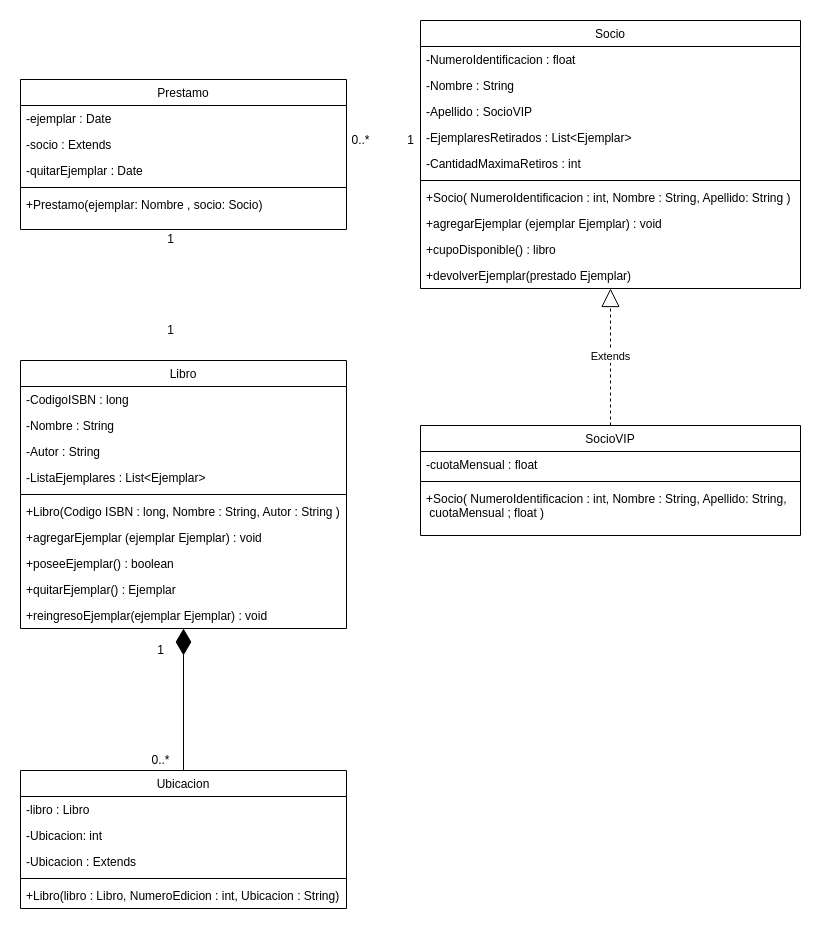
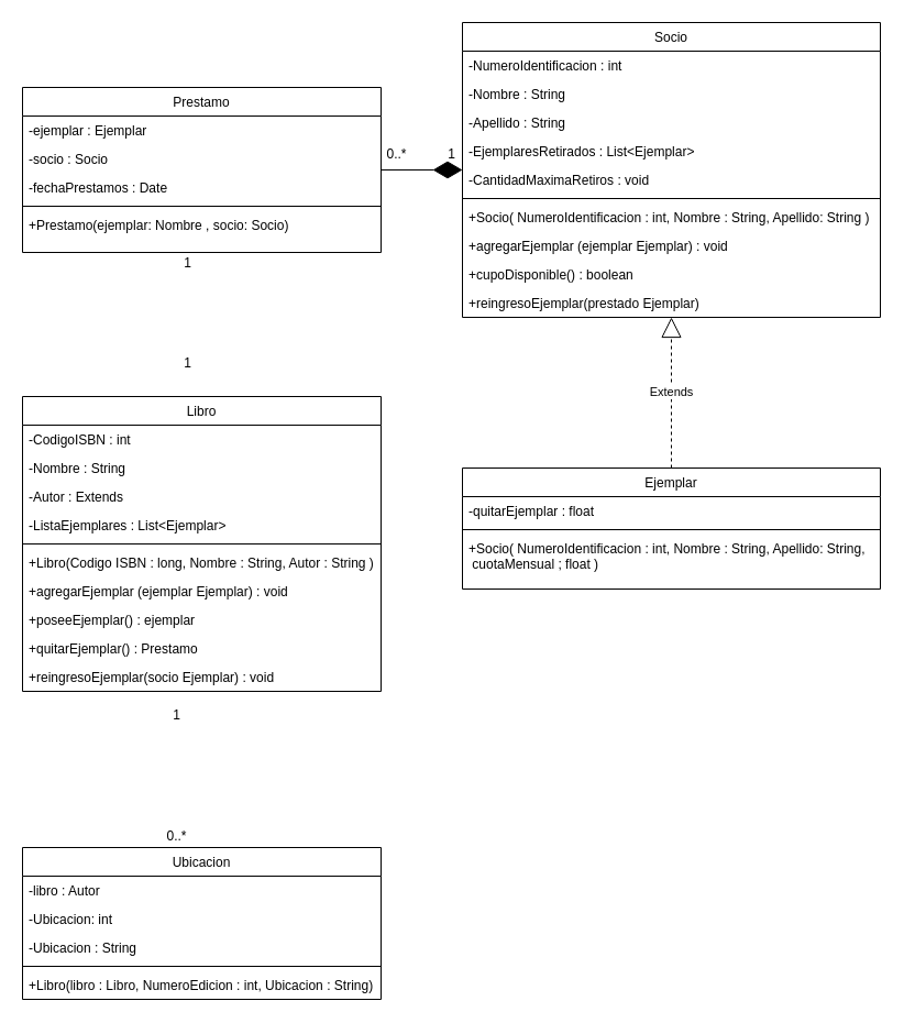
  <mxCell id="0" />
  <mxCell id="1" parent="0" />
  <mxCell id="2" value="Libro" style="swimlane;fontStyle=0;align=center;verticalAlign=top;childLayout=stackLayout;horizontal=1;startSize=26;horizontalStack=0;resizeParent=1;resizeLast=0;collapsible=1;marginBottom=0;rounded=0;shadow=0;strokeWidth=1;" parent="1" vertex="1"><mxGeometry x="20" y="360" width="326" height="268" as="geometry"><mxRectangle x="230" y="140" width="160" height="26" as="alternateBounds" /></mxGeometry></mxCell>
- <mxCell id="3" value="-CodigoISBN : long" style="text;align=left;verticalAlign=top;spacingLeft=4;spacingRight=4;overflow=hidden;rotatable=0;points=[[0,0.5],[1,0.5]];portConstraint=eastwest;" parent="2" vertex="1"><mxGeometry y="26" width="326" height="26" as="geometry" /></mxCell>
+ <mxCell id="3" value="-CodigoISBN : int" style="text;align=left;verticalAlign=top;spacingLeft=4;spacingRight=4;overflow=hidden;rotatable=0;points=[[0,0.5],[1,0.5]];portConstraint=eastwest;" parent="2" vertex="1"><mxGeometry y="26" width="326" height="26" as="geometry" /></mxCell>
  <mxCell id="4" value="-Nombre : String" style="text;align=left;verticalAlign=top;spacingLeft=4;spacingRight=4;overflow=hidden;rotatable=0;points=[[0,0.5],[1,0.5]];portConstraint=eastwest;rounded=0;shadow=0;html=0;" parent="2" vertex="1"><mxGeometry y="52" width="326" height="26" as="geometry" /></mxCell>
- <mxCell id="5" value="-Autor : String" style="text;align=left;verticalAlign=top;spacingLeft=4;spacingRight=4;overflow=hidden;rotatable=0;points=[[0,0.5],[1,0.5]];portConstraint=eastwest;rounded=0;shadow=0;html=0;" parent="2" vertex="1"><mxGeometry y="78" width="326" height="26" as="geometry" /></mxCell>
+ <mxCell id="5" value="-Autor : Extends" style="text;align=left;verticalAlign=top;spacingLeft=4;spacingRight=4;overflow=hidden;rotatable=0;points=[[0,0.5],[1,0.5]];portConstraint=eastwest;rounded=0;shadow=0;html=0;" parent="2" vertex="1"><mxGeometry y="78" width="326" height="26" as="geometry" /></mxCell>
  <mxCell id="6" value="-ListaEjemplares : List&lt;Ejemplar&gt;" style="text;align=left;verticalAlign=top;spacingLeft=4;spacingRight=4;overflow=hidden;rotatable=0;points=[[0,0.5],[1,0.5]];portConstraint=eastwest;rounded=0;shadow=0;html=0;" parent="2" vertex="1"><mxGeometry y="104" width="326" height="26" as="geometry" /></mxCell>
  <mxCell id="7" value="" style="line;html=1;strokeWidth=1;align=left;verticalAlign=middle;spacingTop=-1;spacingLeft=3;spacingRight=3;rotatable=0;labelPosition=right;points=[];portConstraint=eastwest;" parent="2" vertex="1"><mxGeometry y="130" width="326" height="8" as="geometry" /></mxCell>
  <mxCell id="8" value="+Libro(Codigo ISBN : long, Nombre : String, Autor : String )" style="text;align=left;verticalAlign=top;spacingLeft=4;spacingRight=4;overflow=hidden;rotatable=0;points=[[0,0.5],[1,0.5]];portConstraint=eastwest;" parent="2" vertex="1"><mxGeometry y="138" width="326" height="26" as="geometry" /></mxCell>
  <mxCell id="9" value="+agregarEjemplar (ejemplar Ejemplar) : void" style="text;align=left;verticalAlign=top;spacingLeft=4;spacingRight=4;overflow=hidden;rotatable=0;points=[[0,0.5],[1,0.5]];portConstraint=eastwest;" parent="2" vertex="1"><mxGeometry y="164" width="326" height="26" as="geometry" /></mxCell>
- <mxCell id="10" value="+poseeEjemplar() : boolean" style="text;align=left;verticalAlign=top;spacingLeft=4;spacingRight=4;overflow=hidden;rotatable=0;points=[[0,0.5],[1,0.5]];portConstraint=eastwest;" parent="2" vertex="1"><mxGeometry y="190" width="326" height="26" as="geometry" /></mxCell>
- <mxCell id="11" value="+quitarEjemplar() : Ejemplar" style="text;align=left;verticalAlign=top;spacingLeft=4;spacingRight=4;overflow=hidden;rotatable=0;points=[[0,0.5],[1,0.5]];portConstraint=eastwest;" parent="2" vertex="1"><mxGeometry y="216" width="326" height="26" as="geometry" /></mxCell>
- <mxCell id="12" value="+reingresoEjemplar(ejemplar Ejemplar) : void" style="text;align=left;verticalAlign=top;spacingLeft=4;spacingRight=4;overflow=hidden;rotatable=0;points=[[0,0.5],[1,0.5]];portConstraint=eastwest;" parent="2" vertex="1"><mxGeometry y="242" width="326" height="26" as="geometry" /></mxCell>
+ <mxCell id="10" value="+poseeEjemplar() : ejemplar" style="text;align=left;verticalAlign=top;spacingLeft=4;spacingRight=4;overflow=hidden;rotatable=0;points=[[0,0.5],[1,0.5]];portConstraint=eastwest;" parent="2" vertex="1"><mxGeometry y="190" width="326" height="26" as="geometry" /></mxCell>
+ <mxCell id="11" value="+quitarEjemplar() : Prestamo" style="text;align=left;verticalAlign=top;spacingLeft=4;spacingRight=4;overflow=hidden;rotatable=0;points=[[0,0.5],[1,0.5]];portConstraint=eastwest;" parent="2" vertex="1"><mxGeometry y="216" width="326" height="26" as="geometry" /></mxCell>
+ <mxCell id="12" value="+reingresoEjemplar(socio Ejemplar) : void" style="text;align=left;verticalAlign=top;spacingLeft=4;spacingRight=4;overflow=hidden;rotatable=0;points=[[0,0.5],[1,0.5]];portConstraint=eastwest;" parent="2" vertex="1"><mxGeometry y="242" width="326" height="26" as="geometry" /></mxCell>
  <mxCell id="13" value="Socio" style="swimlane;fontStyle=0;align=center;verticalAlign=top;childLayout=stackLayout;horizontal=1;startSize=26;horizontalStack=0;resizeParent=1;resizeLast=0;collapsible=1;marginBottom=0;rounded=0;shadow=0;strokeWidth=1;" parent="1" vertex="1"><mxGeometry x="420" y="20" width="380" height="268" as="geometry"><mxRectangle x="230" y="140" width="160" height="26" as="alternateBounds" /></mxGeometry></mxCell>
- <mxCell id="14" value="-NumeroIdentificacion : float" style="text;align=left;verticalAlign=top;spacingLeft=4;spacingRight=4;overflow=hidden;rotatable=0;points=[[0,0.5],[1,0.5]];portConstraint=eastwest;" parent="13" vertex="1"><mxGeometry y="26" width="380" height="26" as="geometry" /></mxCell>
+ <mxCell id="14" value="-NumeroIdentificacion : int" style="text;align=left;verticalAlign=top;spacingLeft=4;spacingRight=4;overflow=hidden;rotatable=0;points=[[0,0.5],[1,0.5]];portConstraint=eastwest;" parent="13" vertex="1"><mxGeometry y="26" width="380" height="26" as="geometry" /></mxCell>
  <mxCell id="15" value="-Nombre : String" style="text;align=left;verticalAlign=top;spacingLeft=4;spacingRight=4;overflow=hidden;rotatable=0;points=[[0,0.5],[1,0.5]];portConstraint=eastwest;rounded=0;shadow=0;html=0;" parent="13" vertex="1"><mxGeometry y="52" width="380" height="26" as="geometry" /></mxCell>
- <mxCell id="16" value="-Apellido : SocioVIP" style="text;align=left;verticalAlign=top;spacingLeft=4;spacingRight=4;overflow=hidden;rotatable=0;points=[[0,0.5],[1,0.5]];portConstraint=eastwest;rounded=0;shadow=0;html=0;" parent="13" vertex="1"><mxGeometry y="78" width="380" height="26" as="geometry" /></mxCell>
+ <mxCell id="16" value="-Apellido : String" style="text;align=left;verticalAlign=top;spacingLeft=4;spacingRight=4;overflow=hidden;rotatable=0;points=[[0,0.5],[1,0.5]];portConstraint=eastwest;rounded=0;shadow=0;html=0;" parent="13" vertex="1"><mxGeometry y="78" width="380" height="26" as="geometry" /></mxCell>
  <mxCell id="17" value="-EjemplaresRetirados : List&lt;Ejemplar&gt;" style="text;align=left;verticalAlign=top;spacingLeft=4;spacingRight=4;overflow=hidden;rotatable=0;points=[[0,0.5],[1,0.5]];portConstraint=eastwest;rounded=0;shadow=0;html=0;" parent="13" vertex="1"><mxGeometry y="104" width="380" height="26" as="geometry" /></mxCell>
- <mxCell id="18" value="-CantidadMaximaRetiros : int" style="text;align=left;verticalAlign=top;spacingLeft=4;spacingRight=4;overflow=hidden;rotatable=0;points=[[0,0.5],[1,0.5]];portConstraint=eastwest;rounded=0;shadow=0;html=0;" parent="13" vertex="1"><mxGeometry y="130" width="380" height="26" as="geometry" /></mxCell>
+ <mxCell id="18" value="-CantidadMaximaRetiros : void" style="text;align=left;verticalAlign=top;spacingLeft=4;spacingRight=4;overflow=hidden;rotatable=0;points=[[0,0.5],[1,0.5]];portConstraint=eastwest;rounded=0;shadow=0;html=0;" parent="13" vertex="1"><mxGeometry y="130" width="380" height="26" as="geometry" /></mxCell>
  <mxCell id="19" value="" style="line;html=1;strokeWidth=1;align=left;verticalAlign=middle;spacingTop=-1;spacingLeft=3;spacingRight=3;rotatable=0;labelPosition=right;points=[];portConstraint=eastwest;" parent="13" vertex="1"><mxGeometry y="156" width="380" height="8" as="geometry" /></mxCell>
  <mxCell id="20" value="+Socio( NumeroIdentificacion : int, Nombre : String, Apellido: String )" style="text;align=left;verticalAlign=top;spacingLeft=4;spacingRight=4;overflow=hidden;rotatable=0;points=[[0,0.5],[1,0.5]];portConstraint=eastwest;" parent="13" vertex="1"><mxGeometry y="164" width="380" height="26" as="geometry" /></mxCell>
  <mxCell id="21" value="+agregarEjemplar (ejemplar Ejemplar) : void" style="text;align=left;verticalAlign=top;spacingLeft=4;spacingRight=4;overflow=hidden;rotatable=0;points=[[0,0.5],[1,0.5]];portConstraint=eastwest;" parent="13" vertex="1"><mxGeometry y="190" width="380" height="26" as="geometry" /></mxCell>
- <mxCell id="22" value="+cupoDisponible() : libro" style="text;align=left;verticalAlign=top;spacingLeft=4;spacingRight=4;overflow=hidden;rotatable=0;points=[[0,0.5],[1,0.5]];portConstraint=eastwest;" vertex="1" parent="13"><mxGeometry y="216" width="380" height="26" as="geometry" /></mxCell>
- <mxCell id="23" value="+devolverEjemplar(prestado Ejemplar)" style="text;align=left;verticalAlign=top;spacingLeft=4;spacingRight=4;overflow=hidden;rotatable=0;points=[[0,0.5],[1,0.5]];portConstraint=eastwest;" vertex="1" parent="13"><mxGeometry y="242" width="380" height="26" as="geometry" /></mxCell>
- <mxCell id="24" value="SocioVIP" style="swimlane;fontStyle=0;align=center;verticalAlign=top;childLayout=stackLayout;horizontal=1;startSize=26;horizontalStack=0;resizeParent=1;resizeLast=0;collapsible=1;marginBottom=0;rounded=0;shadow=0;strokeWidth=1;" parent="1" vertex="1"><mxGeometry x="420" y="425" width="380" height="110" as="geometry"><mxRectangle x="230" y="140" width="160" height="26" as="alternateBounds" /></mxGeometry></mxCell>
- <mxCell id="25" value="-cuotaMensual : float" style="text;align=left;verticalAlign=top;spacingLeft=4;spacingRight=4;overflow=hidden;rotatable=0;points=[[0,0.5],[1,0.5]];portConstraint=eastwest;rounded=0;shadow=0;html=0;" parent="24" vertex="1"><mxGeometry y="26" width="380" height="26" as="geometry" /></mxCell>
+ <mxCell id="22" value="+cupoDisponible() : boolean" style="text;align=left;verticalAlign=top;spacingLeft=4;spacingRight=4;overflow=hidden;rotatable=0;points=[[0,0.5],[1,0.5]];portConstraint=eastwest;" vertex="1" parent="13"><mxGeometry y="216" width="380" height="26" as="geometry" /></mxCell>
+ <mxCell id="23" value="+reingresoEjemplar(prestado Ejemplar)" style="text;align=left;verticalAlign=top;spacingLeft=4;spacingRight=4;overflow=hidden;rotatable=0;points=[[0,0.5],[1,0.5]];portConstraint=eastwest;" vertex="1" parent="13"><mxGeometry y="242" width="380" height="26" as="geometry" /></mxCell>
+ <mxCell id="24" value="Ejemplar" style="swimlane;fontStyle=0;align=center;verticalAlign=top;childLayout=stackLayout;horizontal=1;startSize=26;horizontalStack=0;resizeParent=1;resizeLast=0;collapsible=1;marginBottom=0;rounded=0;shadow=0;strokeWidth=1;" parent="1" vertex="1"><mxGeometry x="420" y="425" width="380" height="110" as="geometry"><mxRectangle x="230" y="140" width="160" height="26" as="alternateBounds" /></mxGeometry></mxCell>
+ <mxCell id="25" value="-quitarEjemplar : float" style="text;align=left;verticalAlign=top;spacingLeft=4;spacingRight=4;overflow=hidden;rotatable=0;points=[[0,0.5],[1,0.5]];portConstraint=eastwest;rounded=0;shadow=0;html=0;" parent="24" vertex="1"><mxGeometry y="26" width="380" height="26" as="geometry" /></mxCell>
  <mxCell id="26" value="" style="line;html=1;strokeWidth=1;align=left;verticalAlign=middle;spacingTop=-1;spacingLeft=3;spacingRight=3;rotatable=0;labelPosition=right;points=[];portConstraint=eastwest;" parent="24" vertex="1"><mxGeometry y="52" width="380" height="8" as="geometry" /></mxCell>
  <mxCell id="27" value="+Socio( NumeroIdentificacion : int, Nombre : String, Apellido: String,&#10; cuotaMensual ; float )" style="text;align=left;verticalAlign=top;spacingLeft=4;spacingRight=4;overflow=hidden;rotatable=0;points=[[0,0.5],[1,0.5]];portConstraint=eastwest;" parent="24" vertex="1"><mxGeometry y="60" width="380" height="40" as="geometry" /></mxCell>
  <mxCell id="28" value="Extends" style="endArrow=block;endSize=16;endFill=0;html=1;dashed=1;" parent="1" source="24" target="13" edge="1"><mxGeometry width="160" relative="1" as="geometry"><mxPoint x="440" y="190" as="sourcePoint" /><mxPoint x="600" y="190" as="targetPoint" /></mxGeometry></mxCell>
  <mxCell id="29" value="Ubicacion" style="swimlane;fontStyle=0;align=center;verticalAlign=top;childLayout=stackLayout;horizontal=1;startSize=26;horizontalStack=0;resizeParent=1;resizeLast=0;collapsible=1;marginBottom=0;rounded=0;shadow=0;strokeWidth=1;" parent="1" vertex="1"><mxGeometry x="20" y="770" width="326" height="138" as="geometry"><mxRectangle x="230" y="140" width="160" height="26" as="alternateBounds" /></mxGeometry></mxCell>
- <mxCell id="30" value="-libro : Libro" style="text;align=left;verticalAlign=top;spacingLeft=4;spacingRight=4;overflow=hidden;rotatable=0;points=[[0,0.5],[1,0.5]];portConstraint=eastwest;" parent="29" vertex="1"><mxGeometry y="26" width="326" height="26" as="geometry" /></mxCell>
+ <mxCell id="30" value="-libro : Autor" style="text;align=left;verticalAlign=top;spacingLeft=4;spacingRight=4;overflow=hidden;rotatable=0;points=[[0,0.5],[1,0.5]];portConstraint=eastwest;" parent="29" vertex="1"><mxGeometry y="26" width="326" height="26" as="geometry" /></mxCell>
  <mxCell id="31" value="-Ubicacion: int" style="text;align=left;verticalAlign=top;spacingLeft=4;spacingRight=4;overflow=hidden;rotatable=0;points=[[0,0.5],[1,0.5]];portConstraint=eastwest;rounded=0;shadow=0;html=0;" parent="29" vertex="1"><mxGeometry y="52" width="326" height="26" as="geometry" /></mxCell>
- <mxCell id="32" value="-Ubicacion : Extends" style="text;align=left;verticalAlign=top;spacingLeft=4;spacingRight=4;overflow=hidden;rotatable=0;points=[[0,0.5],[1,0.5]];portConstraint=eastwest;rounded=0;shadow=0;html=0;" parent="29" vertex="1"><mxGeometry y="78" width="326" height="26" as="geometry" /></mxCell>
+ <mxCell id="32" value="-Ubicacion : String" style="text;align=left;verticalAlign=top;spacingLeft=4;spacingRight=4;overflow=hidden;rotatable=0;points=[[0,0.5],[1,0.5]];portConstraint=eastwest;rounded=0;shadow=0;html=0;" parent="29" vertex="1"><mxGeometry y="78" width="326" height="26" as="geometry" /></mxCell>
  <mxCell id="33" value="" style="line;html=1;strokeWidth=1;align=left;verticalAlign=middle;spacingTop=-1;spacingLeft=3;spacingRight=3;rotatable=0;labelPosition=right;points=[];portConstraint=eastwest;" parent="29" vertex="1"><mxGeometry y="104" width="326" height="8" as="geometry" /></mxCell>
  <mxCell id="34" value="+Libro(libro : Libro, NumeroEdicion : int, Ubicacion : String)" style="text;align=left;verticalAlign=top;spacingLeft=4;spacingRight=4;overflow=hidden;rotatable=0;points=[[0,0.5],[1,0.5]];portConstraint=eastwest;" parent="29" vertex="1"><mxGeometry y="112" width="326" height="26" as="geometry" /></mxCell>
  <mxCell id="35" value="1" style="text;html=1;align=center;verticalAlign=middle;resizable=0;points=[];autosize=1;strokeColor=none;" parent="1" vertex="1"><mxGeometry x="150" y="640" width="20" height="20" as="geometry" /></mxCell>
- <mxCell id="36" value="" style="endArrow=diamondThin;endFill=1;endSize=24;html=1;" parent="1" source="29" target="2" edge="1"><mxGeometry width="160" relative="1" as="geometry"><mxPoint x="440" y="600" as="sourcePoint" /><mxPoint x="600" y="600" as="targetPoint" /></mxGeometry></mxCell>
  <mxCell id="37" value="0..*" style="text;html=1;align=center;verticalAlign=middle;resizable=0;points=[];autosize=1;strokeColor=none;" parent="1" vertex="1"><mxGeometry x="145" y="750" width="30" height="20" as="geometry" /></mxCell>
  <mxCell id="38" value="Prestamo" style="swimlane;fontStyle=0;align=center;verticalAlign=top;childLayout=stackLayout;horizontal=1;startSize=26;horizontalStack=0;resizeParent=1;resizeLast=0;collapsible=1;marginBottom=0;rounded=0;shadow=0;strokeWidth=1;" vertex="1" parent="1"><mxGeometry x="20" y="79" width="326" height="150" as="geometry"><mxRectangle x="230" y="140" width="160" height="26" as="alternateBounds" /></mxGeometry></mxCell>
- <mxCell id="39" value="-ejemplar : Date" style="text;align=left;verticalAlign=top;spacingLeft=4;spacingRight=4;overflow=hidden;rotatable=0;points=[[0,0.5],[1,0.5]];portConstraint=eastwest;rounded=0;shadow=0;html=0;" vertex="1" parent="38"><mxGeometry y="26" width="326" height="26" as="geometry" /></mxCell>
- <mxCell id="40" value="-socio : Extends" style="text;align=left;verticalAlign=top;spacingLeft=4;spacingRight=4;overflow=hidden;rotatable=0;points=[[0,0.5],[1,0.5]];portConstraint=eastwest;rounded=0;shadow=0;html=0;" vertex="1" parent="38"><mxGeometry y="52" width="326" height="26" as="geometry" /></mxCell>
- <mxCell id="41" value="-quitarEjemplar : Date" style="text;align=left;verticalAlign=top;spacingLeft=4;spacingRight=4;overflow=hidden;rotatable=0;points=[[0,0.5],[1,0.5]];portConstraint=eastwest;rounded=0;shadow=0;html=0;" vertex="1" parent="38"><mxGeometry y="78" width="326" height="26" as="geometry" /></mxCell>
+ <mxCell id="39" value="-ejemplar : Ejemplar" style="text;align=left;verticalAlign=top;spacingLeft=4;spacingRight=4;overflow=hidden;rotatable=0;points=[[0,0.5],[1,0.5]];portConstraint=eastwest;rounded=0;shadow=0;html=0;" vertex="1" parent="38"><mxGeometry y="26" width="326" height="26" as="geometry" /></mxCell>
+ <mxCell id="40" value="-socio : Socio" style="text;align=left;verticalAlign=top;spacingLeft=4;spacingRight=4;overflow=hidden;rotatable=0;points=[[0,0.5],[1,0.5]];portConstraint=eastwest;rounded=0;shadow=0;html=0;" vertex="1" parent="38"><mxGeometry y="52" width="326" height="26" as="geometry" /></mxCell>
+ <mxCell id="41" value="-fechaPrestamos : Date" style="text;align=left;verticalAlign=top;spacingLeft=4;spacingRight=4;overflow=hidden;rotatable=0;points=[[0,0.5],[1,0.5]];portConstraint=eastwest;rounded=0;shadow=0;html=0;" vertex="1" parent="38"><mxGeometry y="78" width="326" height="26" as="geometry" /></mxCell>
  <mxCell id="42" value="" style="line;html=1;strokeWidth=1;align=left;verticalAlign=middle;spacingTop=-1;spacingLeft=3;spacingRight=3;rotatable=0;labelPosition=right;points=[];portConstraint=eastwest;" vertex="1" parent="38"><mxGeometry y="104" width="326" height="8" as="geometry" /></mxCell>
  <mxCell id="43" value="+Prestamo(ejemplar: Nombre , socio: Socio)" style="text;align=left;verticalAlign=top;spacingLeft=4;spacingRight=4;overflow=hidden;rotatable=0;points=[[0,0.5],[1,0.5]];portConstraint=eastwest;" vertex="1" parent="38"><mxGeometry y="112" width="326" height="26" as="geometry" /></mxCell>
+ <mxCell id="44" value="" style="endArrow=diamondThin;endFill=1;endSize=24;html=1;" edge="1" parent="1" source="38" target="13"><mxGeometry width="160" relative="1" as="geometry"><mxPoint x="390" y="250" as="sourcePoint" /><mxPoint x="550" y="250" as="targetPoint" /></mxGeometry></mxCell>
  <mxCell id="45" value="0..*" style="text;html=1;align=center;verticalAlign=middle;resizable=0;points=[];autosize=1;strokeColor=none;" vertex="1" parent="1"><mxGeometry x="345" y="130" width="30" height="20" as="geometry" /></mxCell>
  <mxCell id="46" value="1" style="text;html=1;align=center;verticalAlign=middle;resizable=0;points=[];autosize=1;strokeColor=none;" vertex="1" parent="1"><mxGeometry x="400" y="130" width="20" height="20" as="geometry" /></mxCell>
  <mxCell id="47" value="1" style="text;html=1;align=center;verticalAlign=middle;resizable=0;points=[];autosize=1;strokeColor=none;" vertex="1" parent="1"><mxGeometry x="160" y="320" width="20" height="20" as="geometry" /></mxCell>
  <mxCell id="48" value="1" style="text;html=1;align=center;verticalAlign=middle;resizable=0;points=[];autosize=1;strokeColor=none;" vertex="1" parent="1"><mxGeometry x="160" y="229" width="20" height="20" as="geometry" /></mxCell>
